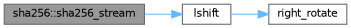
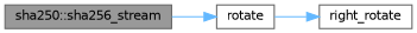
  digraph {
    rankdir=LR
    node [color=grey40 fillcolor=white fontname=Helvetica fontsize=10 shape=box style=filled]
    edge [color=steelblue1 fontname=Helvetica fontsize=10 labelfontname=Helvetica labelfontsize=10 style=solid]
-   n1 [color=gray40 fillcolor=grey60 fontcolor=black height=0.2 label="sha256::sha256_stream" width=0.4]
-   n2 [height=0.2 label=lshift width=0.4]
+   n1 [color=gray40 fillcolor=grey60 fontcolor=black height=0.2 label="sha250::sha256_stream" width=0.4]
+   n2 [height=0.2 label=rotate width=0.4]
    n3 [height=0.2 label=right_rotate width=0.4]
    n1 -> n2
    n2 -> n3
  }
